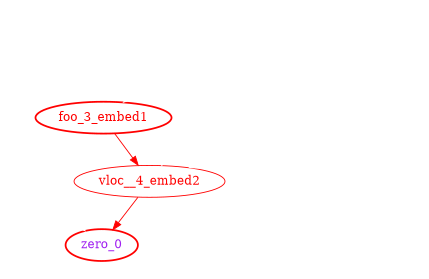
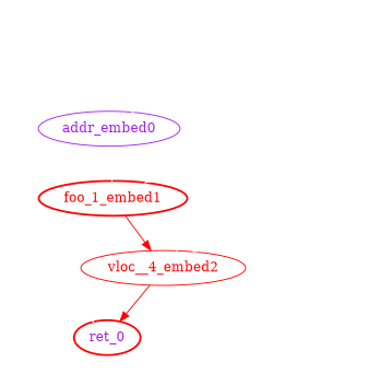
  digraph {
    color=white
    fontcolor=white
    node [color=red fontcolor=white]
    edge [color=white fontcolor=white]
-   ret_0 [fontcolor=purple style=bold label=zero_0]
-   foo_1_embed1 [fontcolor=red style=bold label=foo_3_embed1]
+   ret_0 [fontcolor=purple style=bold]
+   addr_embed0 [color=purple fontcolor=purple]
+   foo_1_embed1 [fontcolor=red style=bold]
    vloc__4_embed2 [fontcolor=red]
    "!!block_0" [color=white]
    zero [color=white]
    foo_0_embed3 [color=white]
    subgraph cluster_1 {
      label="!!zero"
      ret_0
+     addr_embed0
      foo_1_embed1
      vloc__4_embed2
      "!!block_0"
      zero
      foo_0_embed3
    }
+   addr_embed0 -> foo_1_embed1
    foo_1_embed1 -> vloc__4_embed2 [color=red]
    vloc__4_embed2 -> ret_0 [color=red]
    "!!block_0" -> ret_0
+   "!!block_0" -> addr_embed0
    "!!block_0" -> foo_1_embed1
    "!!block_0" -> vloc__4_embed2
    "!!block_0" -> zero
    "!!block_0" -> foo_0_embed3
    foo_0_embed3 -> vloc__4_embed2
  }
